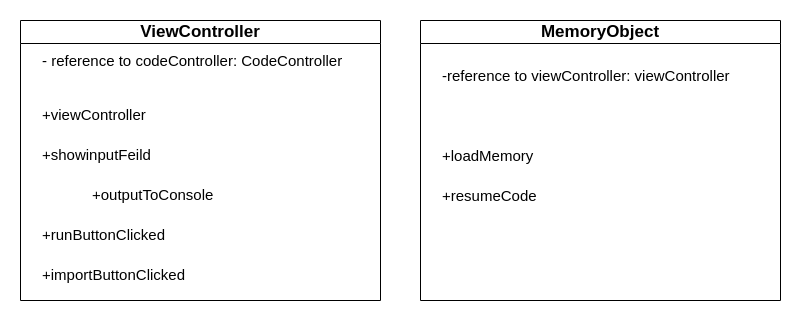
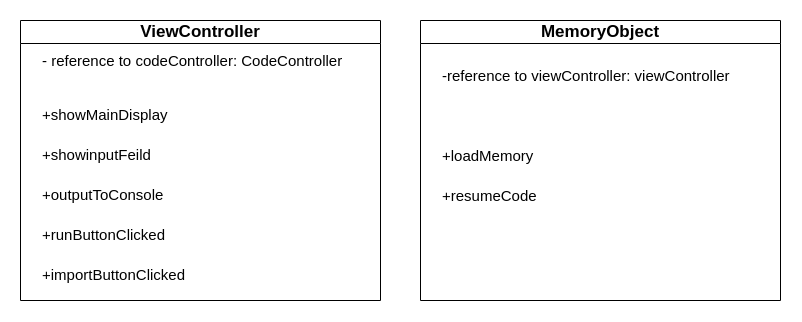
  <mxCell id="0" />
  <mxCell id="1" parent="0" />
  <mxCell id="2" value="&lt;font style=&quot;font-size: 17px;&quot;&gt;MemoryObject&lt;/font&gt;" style="swimlane;whiteSpace=wrap;html=1;startSize=23;" vertex="1" parent="1"><mxGeometry x="420" y="20" width="360" height="280" as="geometry" /></mxCell>
  <mxCell id="3" value="-reference to viewController: viewController" style="text;html=1;align=left;verticalAlign=middle;resizable=0;points=[];autosize=1;strokeColor=none;fillColor=none;fontSize=15;fontFamily=Helvetica;" vertex="1" parent="2"><mxGeometry x="20" y="40" width="310" height="30" as="geometry" /></mxCell>
  <mxCell id="4" value="+loadMemory" style="text;html=1;align=left;verticalAlign=middle;resizable=0;points=[];autosize=1;strokeColor=none;fillColor=none;fontSize=15;fontFamily=Helvetica;" vertex="1" parent="2"><mxGeometry x="20" y="120" width="110" height="30" as="geometry" /></mxCell>
  <mxCell id="5" value="+resumeCode" style="text;html=1;align=left;verticalAlign=middle;resizable=0;points=[];autosize=1;strokeColor=none;fillColor=none;fontSize=15;fontFamily=Helvetica;" vertex="1" parent="2"><mxGeometry x="20" y="160" width="120" height="30" as="geometry" /></mxCell>
  <mxCell id="6" value="&lt;font style=&quot;font-size: 17px;&quot;&gt;ViewController&lt;/font&gt;" style="swimlane;whiteSpace=wrap;html=1;" vertex="1" parent="1"><mxGeometry x="20" y="20" width="360" height="280" as="geometry" /></mxCell>
  <mxCell id="7" value="&lt;font style=&quot;font-size: 15px;&quot;&gt;- reference to codeController: CodeController&lt;/font&gt;" style="text;html=1;align=left;verticalAlign=middle;resizable=0;points=[];autosize=1;strokeColor=none;fillColor=none;" vertex="1" parent="6"><mxGeometry x="20" y="25" width="320" height="30" as="geometry" /></mxCell>
- <mxCell id="8" value="&lt;span id=&quot;docs-internal-guid-174d1059-7fff-af79-be08-4d654244fd81&quot;&gt;&lt;span style=&quot;font-family: Arial, sans-serif; background-color: transparent; font-variant-numeric: normal; font-variant-east-asian: normal; font-variant-alternates: normal; font-variant-position: normal; vertical-align: baseline;&quot;&gt;&lt;font style=&quot;font-size: 15px;&quot;&gt;+viewController&lt;/font&gt;&lt;/span&gt;&lt;/span&gt;" style="text;html=1;align=left;verticalAlign=middle;resizable=0;points=[];autosize=1;strokeColor=none;fillColor=none;fontSize=17;" vertex="1" parent="6"><mxGeometry x="20" y="80" width="150" height="30" as="geometry" /></mxCell>
+ <mxCell id="8" value="&lt;span id=&quot;docs-internal-guid-174d1059-7fff-af79-be08-4d654244fd81&quot;&gt;&lt;span style=&quot;font-family: Arial, sans-serif; background-color: transparent; font-variant-numeric: normal; font-variant-east-asian: normal; font-variant-alternates: normal; font-variant-position: normal; vertical-align: baseline;&quot;&gt;&lt;font style=&quot;font-size: 15px;&quot;&gt;+showMainDisplay&lt;/font&gt;&lt;/span&gt;&lt;/span&gt;" style="text;html=1;align=left;verticalAlign=middle;resizable=0;points=[];autosize=1;strokeColor=none;fillColor=none;fontSize=17;" vertex="1" parent="6"><mxGeometry x="20" y="80" width="150" height="30" as="geometry" /></mxCell>
  <mxCell id="9" value="&lt;font style=&quot;font-size: 15px;&quot;&gt;+showinputFeild&lt;/font&gt;" style="text;html=1;align=left;verticalAlign=middle;resizable=0;points=[];autosize=1;strokeColor=none;fillColor=none;fontSize=17;" vertex="1" parent="6"><mxGeometry x="20" y="120" width="130" height="30" as="geometry" /></mxCell>
- <mxCell id="10" value="&lt;font style=&quot;font-size: 15px;&quot;&gt;+outputToConsole&lt;br&gt;&lt;/font&gt;" style="text;html=1;align=left;verticalAlign=middle;resizable=0;points=[];autosize=1;strokeColor=none;fillColor=none;fontSize=17;" vertex="1" parent="6"><mxGeometry x="70" y="160" width="140" height="30" as="geometry" /></mxCell>
+ <mxCell id="10" value="&lt;font style=&quot;font-size: 15px;&quot;&gt;+outputToConsole&lt;br&gt;&lt;/font&gt;" style="text;html=1;align=left;verticalAlign=middle;resizable=0;points=[];autosize=1;strokeColor=none;fillColor=none;fontSize=17;" vertex="1" parent="6"><mxGeometry x="20" y="160" width="140" height="30" as="geometry" /></mxCell>
  <mxCell id="11" value="&lt;font style=&quot;font-size: 15px;&quot;&gt;+runButtonClicked&lt;/font&gt;" style="text;html=1;align=left;verticalAlign=middle;resizable=0;points=[];autosize=1;strokeColor=none;fillColor=none;fontSize=17;" vertex="1" parent="6"><mxGeometry x="20" y="200" width="150" height="30" as="geometry" /></mxCell>
  <mxCell id="12" value="&lt;font style=&quot;font-size: 15px;&quot;&gt;+importButtonClicked&lt;br&gt;&lt;/font&gt;" style="text;html=1;align=left;verticalAlign=middle;resizable=0;points=[];autosize=1;strokeColor=none;fillColor=none;fontSize=17;" vertex="1" parent="6"><mxGeometry x="20" y="240" width="170" height="30" as="geometry" /></mxCell>
